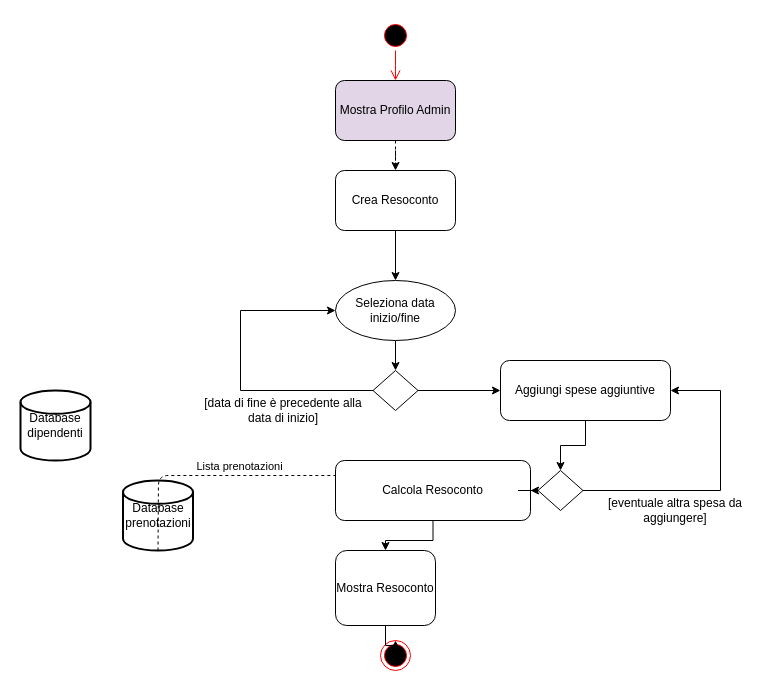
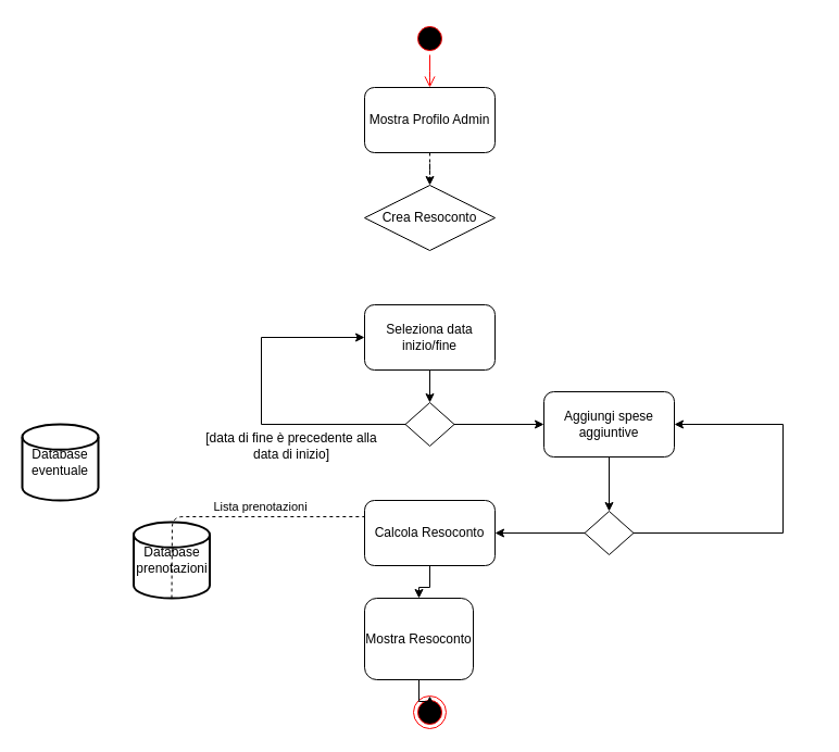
  <mxCell id="0" />
  <mxCell id="1" parent="0" />
  <mxCell id="2" value="" style="ellipse;html=1;shape=startState;fillColor=#000000;strokeColor=#ff0000;" parent="1" vertex="1"><mxGeometry x="380" y="20" width="30" height="30" as="geometry" /></mxCell>
  <mxCell id="3" value="" style="edgeStyle=orthogonalEdgeStyle;html=1;verticalAlign=bottom;endArrow=open;endSize=8;strokeColor=#ff0000;" parent="1" source="2" edge="1"><mxGeometry relative="1" as="geometry"><mxPoint x="395" y="80" as="targetPoint" /></mxGeometry></mxCell>
  <mxCell id="4" value="" style="edgeStyle=orthogonalEdgeStyle;rounded=0;orthogonalLoop=1;jettySize=auto;html=1;dashed=1;" parent="1" source="5" target="7" edge="1"><mxGeometry relative="1" as="geometry" /></mxCell>
- <mxCell id="5" value="Mostra Profilo Admin" style="rounded=1;whiteSpace=wrap;html=1;fillColor=#e1d5e7;" parent="1" vertex="1"><mxGeometry x="335" y="80" width="120" height="60" as="geometry" /></mxCell>
- <mxCell id="6" style="edgeStyle=orthogonalEdgeStyle;rounded=0;orthogonalLoop=1;jettySize=auto;html=1;entryX=0.5;entryY=0;entryDx=0;entryDy=0;" parent="1" source="7" target="9" edge="1"><mxGeometry relative="1" as="geometry" /></mxCell>
- <mxCell id="7" value="Crea Resoconto" style="rounded=1;whiteSpace=wrap;html=1;" parent="1" vertex="1"><mxGeometry x="335" y="170" width="120" height="60" as="geometry" /></mxCell>
+ <mxCell id="5" value="Mostra Profilo Admin" style="rounded=1;whiteSpace=wrap;html=1;" parent="1" vertex="1"><mxGeometry x="335" y="80" width="120" height="60" as="geometry" /></mxCell>
+ <mxCell id="7" value="Crea Resoconto" style="rhombus;whiteSpace=wrap;html=1;" parent="1" vertex="1"><mxGeometry x="335" y="170" width="120" height="60" as="geometry" /></mxCell>
  <mxCell id="8" style="edgeStyle=orthogonalEdgeStyle;rounded=0;orthogonalLoop=1;jettySize=auto;html=1;entryX=0.5;entryY=0;entryDx=0;entryDy=0;" parent="1" source="9" target="12" edge="1"><mxGeometry relative="1" as="geometry" /></mxCell>
- <mxCell id="9" value="Seleziona data inizio/fine" style="ellipse;whiteSpace=wrap;html=1;" parent="1" vertex="1"><mxGeometry x="335" y="280" width="120" height="60" as="geometry" /></mxCell>
+ <mxCell id="9" value="Seleziona data inizio/fine" style="rounded=1;whiteSpace=wrap;html=1;" parent="1" vertex="1"><mxGeometry x="335" y="280" width="120" height="60" as="geometry" /></mxCell>
  <mxCell id="10" style="edgeStyle=orthogonalEdgeStyle;rounded=0;orthogonalLoop=1;jettySize=auto;html=1;entryX=0;entryY=0.5;entryDx=0;entryDy=0;exitX=0;exitY=0.5;exitDx=0;exitDy=0;" parent="1" source="12" target="9" edge="1"><mxGeometry relative="1" as="geometry"><Array as="points"><mxPoint x="240" y="390" /><mxPoint x="240" y="310" /></Array></mxGeometry></mxCell>
  <mxCell id="11" value="" style="edgeStyle=orthogonalEdgeStyle;rounded=0;orthogonalLoop=1;jettySize=auto;html=1;entryX=0;entryY=0.5;entryDx=0;entryDy=0;" parent="1" source="12" target="15" edge="1"><mxGeometry relative="1" as="geometry"><mxPoint x="475" y="460" as="targetPoint" /></mxGeometry></mxCell>
  <mxCell id="12" value="" style="rhombus;whiteSpace=wrap;html=1;" parent="1" vertex="1"><mxGeometry x="372.5" y="370" width="45" height="40" as="geometry" /></mxCell>
- <mxCell id="13" value="[data di fine è precedente alla data di inizio]" style="text;html=1;strokeColor=none;fillColor=none;align=center;verticalAlign=middle;whiteSpace=wrap;rounded=0;" parent="1" vertex="1"><mxGeometry x="192.5" y="400" width="180" height="20" as="geometry" /></mxCell>
+ <mxCell id="13" value="[data di fine è precedente alla data di inizio]" style="text;html=1;strokeColor=none;fillColor=none;align=center;verticalAlign=middle;whiteSpace=wrap;rounded=0;" parent="1" vertex="1"><mxGeometry x="177.5" y="400" width="180" height="20" as="geometry" /></mxCell>
  <mxCell id="14" value="" style="edgeStyle=orthogonalEdgeStyle;rounded=0;orthogonalLoop=1;jettySize=auto;html=1;entryX=0.5;entryY=0;entryDx=0;entryDy=0;" parent="1" source="15" target="21" edge="1"><mxGeometry relative="1" as="geometry"><mxPoint x="560" y="460" as="targetPoint" /></mxGeometry></mxCell>
- <mxCell id="15" value="Aggiungi spese aggiuntive" style="rounded=1;whiteSpace=wrap;html=1;" parent="1" vertex="1"><mxGeometry x="500" y="360" width="170" height="60" as="geometry" /></mxCell>
+ <mxCell id="15" value="Aggiungi spese aggiuntive" style="rounded=1;whiteSpace=wrap;html=1;" parent="1" vertex="1"><mxGeometry x="500" y="360" width="120" height="60" as="geometry" /></mxCell>
  <mxCell id="16" value="" style="edgeStyle=orthogonalEdgeStyle;rounded=0;orthogonalLoop=1;jettySize=auto;html=1;" edge="1" parent="1" source="17" target="28"><mxGeometry relative="1" as="geometry" /></mxCell>
- <mxCell id="17" value="Calcola Resoconto" style="rounded=1;whiteSpace=wrap;html=1;" parent="1" vertex="1"><mxGeometry x="335" y="460" width="195" height="60" as="geometry" /></mxCell>
+ <mxCell id="17" value="Calcola Resoconto" style="rounded=1;whiteSpace=wrap;html=1;" parent="1" vertex="1"><mxGeometry x="335" y="460" width="120" height="60" as="geometry" /></mxCell>
  <mxCell id="18" value="" style="ellipse;html=1;shape=endState;fillColor=#000000;strokeColor=#ff0000;" parent="1" vertex="1"><mxGeometry x="380" y="640" width="30" height="30" as="geometry" /></mxCell>
  <mxCell id="19" style="edgeStyle=orthogonalEdgeStyle;rounded=0;orthogonalLoop=1;jettySize=auto;html=1;entryX=1;entryY=0.5;entryDx=0;entryDy=0;" parent="1" source="21" target="15" edge="1"><mxGeometry relative="1" as="geometry"><Array as="points"><mxPoint x="720" y="490" /><mxPoint x="720" y="390" /></Array></mxGeometry></mxCell>
  <mxCell id="20" style="edgeStyle=orthogonalEdgeStyle;rounded=0;orthogonalLoop=1;jettySize=auto;html=1;entryX=1;entryY=0.5;entryDx=0;entryDy=0;" parent="1" source="21" target="17" edge="1"><mxGeometry relative="1" as="geometry" /></mxCell>
  <mxCell id="21" value="" style="rhombus;whiteSpace=wrap;html=1;" parent="1" vertex="1"><mxGeometry x="537.5" y="470" width="45" height="40" as="geometry" /></mxCell>
- <mxCell id="22" value="[eventuale altra spesa da aggiungere]" style="text;html=1;strokeColor=none;fillColor=none;align=center;verticalAlign=middle;whiteSpace=wrap;rounded=0;" parent="1" vertex="1"><mxGeometry x="600" y="500" width="150" height="20" as="geometry" /></mxCell>
  <mxCell id="23" value="Database&lt;br&gt;prenotazioni" style="strokeWidth=2;html=1;shape=mxgraph.flowchart.database;whiteSpace=wrap;" vertex="1" parent="1"><mxGeometry x="122.5" y="480" width="70" height="70" as="geometry" /></mxCell>
- <mxCell id="24" value="Database&lt;br&gt;dipendenti" style="strokeWidth=2;html=1;shape=mxgraph.flowchart.database;whiteSpace=wrap;" vertex="1" parent="1"><mxGeometry x="20" y="390" width="70" height="70" as="geometry" /></mxCell>
+ <mxCell id="24" value="Database&lt;br&gt;eventuale" style="strokeWidth=2;html=1;shape=mxgraph.flowchart.database;whiteSpace=wrap;" vertex="1" parent="1"><mxGeometry x="20" y="390" width="70" height="70" as="geometry" /></mxCell>
  <mxCell id="25" value="" style="endArrow=none;dashed=1;html=1;entryX=0;entryY=0.25;entryDx=0;entryDy=0;exitX=0.5;exitY=1;exitDx=0;exitDy=0;exitPerimeter=0;" edge="1" parent="1" source="23" target="17"><mxGeometry width="50" height="50" relative="1" as="geometry"><mxPoint x="410" y="430" as="sourcePoint" /><mxPoint x="460" y="380" as="targetPoint" /><Array as="points"><mxPoint x="158" y="475" /></Array></mxGeometry></mxCell>
  <mxCell id="26" value="Lista prenotazioni" style="edgeLabel;html=1;align=center;verticalAlign=middle;resizable=0;points=[];" vertex="1" connectable="0" parent="25"><mxGeometry x="0.24" y="1" relative="1" as="geometry"><mxPoint y="-9" as="offset" /></mxGeometry></mxCell>
  <mxCell id="27" value="" style="edgeStyle=orthogonalEdgeStyle;rounded=0;orthogonalLoop=1;jettySize=auto;html=1;" edge="1" parent="1" source="28" target="18"><mxGeometry relative="1" as="geometry" /></mxCell>
  <mxCell id="28" value="Mostra Resoconto" style="rounded=1;whiteSpace=wrap;html=1;" vertex="1" parent="1"><mxGeometry x="335" y="550" width="100" height="75" as="geometry" /></mxCell>
